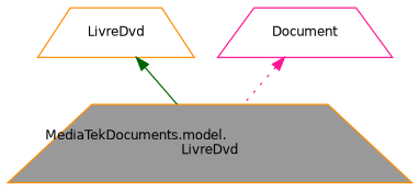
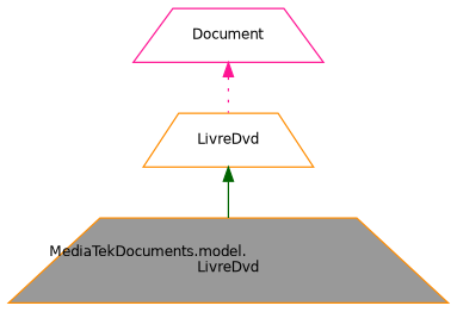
  digraph {
    node [color=darkorange fillcolor=white fontname=Helvetica fontsize=10 shape=trapezium style=filled]
    edge [dir=back fontname=Helvetica fontsize=10 labelfontname=Helvetica labelfontsize=10]
    n1 [fillcolor=grey60 fontcolor=black height=0.2 label="MediaTekDocuments.model.\lLivreDvd" width=0.4]
    n2 [height=0.2 label=LivreDvd width=0.4]
    n3 [color=deeppink height=0.2 label=Document width=0.4]
    n2 -> n1 [color=darkgreen style=solid]
-   n3 -> n1 [color=deeppink style=dotted]
+   n3 -> n2 [color=deeppink style=dotted]
  }
